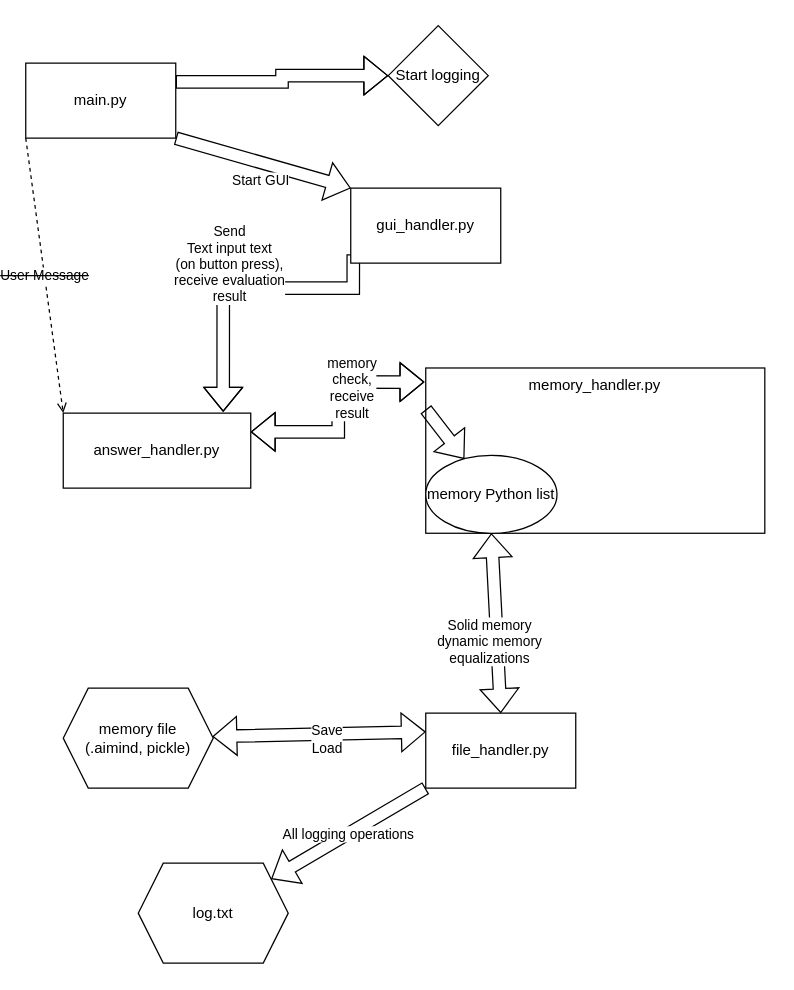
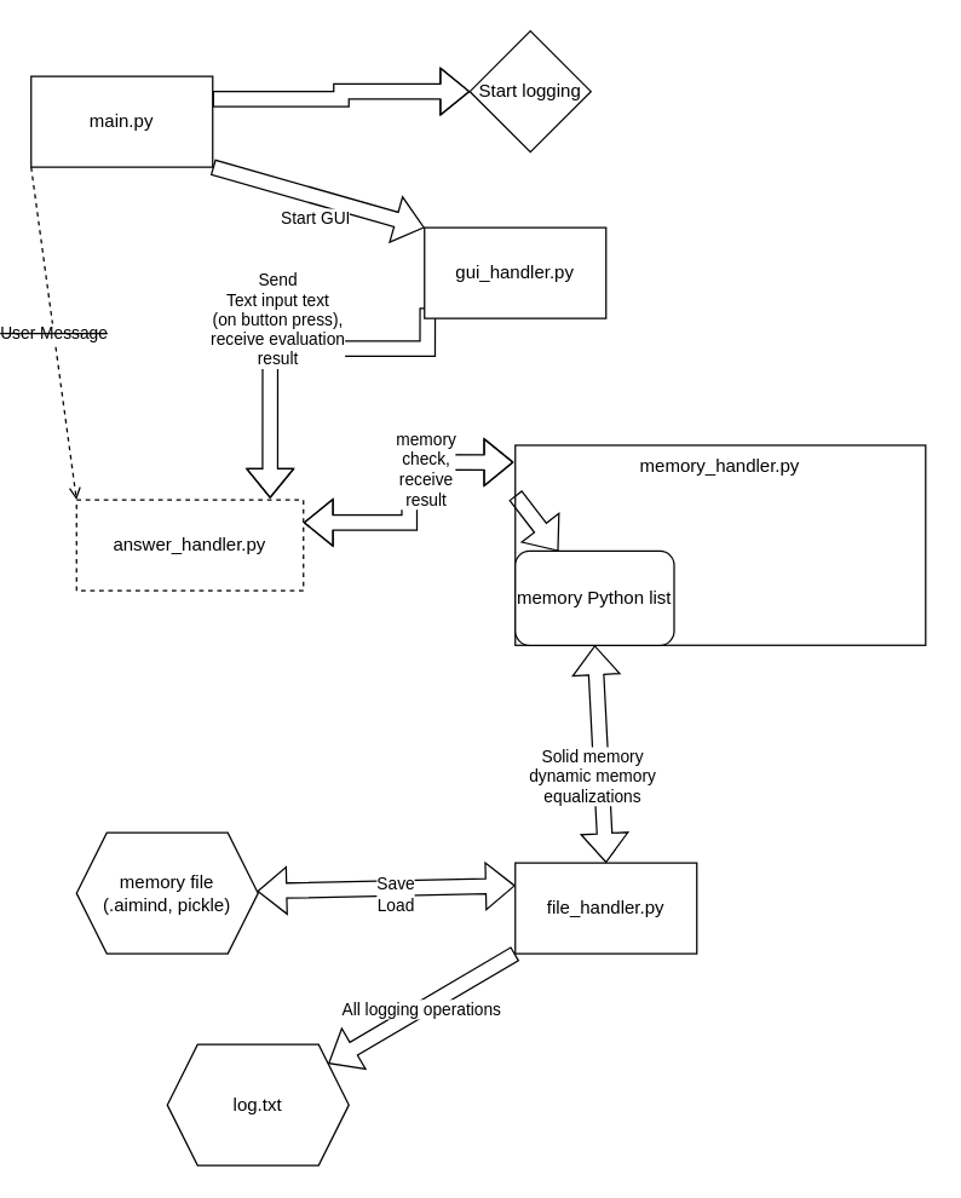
  <mxCell id="0" />
  <mxCell id="1" parent="0" />
  <mxCell id="2" value="&lt;strike&gt;User Message&lt;/strike&gt;" style="rounded=0;orthogonalLoop=1;jettySize=auto;html=1;startArrow=none;startFill=0;endArrow=open;endFill=0;strokeColor=default;dashed=1;entryX=0;entryY=0;entryDx=0;entryDy=0;exitX=0;exitY=1;exitDx=0;exitDy=0;" edge="1" parent="1" source="6" target="9"><mxGeometry relative="1" as="geometry" /></mxCell>
  <mxCell id="3" style="rounded=0;orthogonalLoop=1;jettySize=auto;html=1;exitX=1;exitY=1;exitDx=0;exitDy=0;startArrow=none;startFill=0;endArrow=block;endFill=0;strokeColor=default;shape=flexArrow;entryX=0;entryY=0;entryDx=0;entryDy=0;" edge="1" parent="1" source="6" target="17"><mxGeometry relative="1" as="geometry"><mxPoint x="300" y="315" as="targetPoint" /></mxGeometry></mxCell>
  <mxCell id="4" value="Start GUI" style="edgeLabel;html=1;align=center;verticalAlign=middle;resizable=0;points=[];" vertex="1" connectable="0" parent="3"><mxGeometry x="-0.595" relative="1" as="geometry"><mxPoint x="40" y="26" as="offset" /></mxGeometry></mxCell>
  <mxCell id="5" style="edgeStyle=orthogonalEdgeStyle;shape=flexArrow;rounded=0;orthogonalLoop=1;jettySize=auto;html=1;exitX=1;exitY=0.25;exitDx=0;exitDy=0;startArrow=none;startFill=0;endArrow=block;endFill=0;strokeColor=default;" edge="1" parent="1" source="6" target="24"><mxGeometry relative="1" as="geometry" /></mxCell>
  <mxCell id="6" value="main.py" style="rounded=0;whiteSpace=wrap;html=1;" vertex="1" parent="1"><mxGeometry x="20" y="50" width="120" height="60" as="geometry" /></mxCell>
  <mxCell id="7" style="edgeStyle=orthogonalEdgeStyle;shape=flexArrow;rounded=0;orthogonalLoop=1;jettySize=auto;html=1;exitX=1;exitY=0.25;exitDx=0;exitDy=0;entryX=-0.004;entryY=0.085;entryDx=0;entryDy=0;entryPerimeter=0;startArrow=block;startFill=0;endArrow=block;endFill=0;strokeColor=default;" edge="1" parent="1" source="9" target="12"><mxGeometry relative="1" as="geometry" /></mxCell>
  <mxCell id="8" value="memory&lt;br&gt;check,&lt;br&gt;receive&lt;br&gt;result" style="edgeLabel;html=1;align=center;verticalAlign=middle;resizable=0;points=[];" vertex="1" connectable="0" parent="7"><mxGeometry x="0.341" y="-4" relative="1" as="geometry"><mxPoint as="offset" /></mxGeometry></mxCell>
- <mxCell id="9" value="answer_handler.py" style="rounded=0;whiteSpace=wrap;html=1;" vertex="1" parent="1"><mxGeometry x="50" y="330" width="150" height="60" as="geometry" /></mxCell>
+ <mxCell id="9" value="answer_handler.py" style="rounded=0;whiteSpace=wrap;html=1;dashed=1;" vertex="1" parent="1"><mxGeometry x="50" y="330" width="150" height="60" as="geometry" /></mxCell>
  <mxCell id="10" value="memory file&lt;br&gt;(.aimind, pickle)" style="shape=hexagon;perimeter=hexagonPerimeter2;whiteSpace=wrap;html=1;fixedSize=1;" vertex="1" parent="1"><mxGeometry x="50" y="550" width="120" height="80" as="geometry" /></mxCell>
  <mxCell id="11" value="" style="group" vertex="1" connectable="0" parent="1"><mxGeometry x="340" y="293.89" width="271.25" height="132.222" as="geometry" /></mxCell>
  <mxCell id="12" value="memory_handler.py" style="rounded=0;whiteSpace=wrap;html=1;verticalAlign=top;" vertex="1" parent="11"><mxGeometry width="271.25" height="132.222" as="geometry" /></mxCell>
- <mxCell id="13" value="memory Python&amp;nbsp;list" style="ellipse;whiteSpace=wrap;html=1;" vertex="1" parent="11"><mxGeometry y="69.998" width="105" height="62.222" as="geometry" /></mxCell>
+ <mxCell id="13" value="memory Python&amp;nbsp;list" style="whiteSpace=wrap;html=1;rounded=1;" vertex="1" parent="11"><mxGeometry y="69.998" width="105" height="62.222" as="geometry" /></mxCell>
  <mxCell id="14" style="shape=flexArrow;rounded=0;orthogonalLoop=1;jettySize=auto;html=1;exitX=0;exitY=0.25;exitDx=0;exitDy=0;startArrow=none;startFill=0;endArrow=block;endFill=0;strokeColor=default;" edge="1" parent="11" source="12" target="13"><mxGeometry relative="1" as="geometry" /></mxCell>
  <mxCell id="15" style="edgeStyle=orthogonalEdgeStyle;shape=flexArrow;rounded=0;orthogonalLoop=1;jettySize=auto;html=1;exitX=0.017;exitY=0.883;exitDx=0;exitDy=0;entryX=0.853;entryY=-0.017;entryDx=0;entryDy=0;entryPerimeter=0;startArrow=none;startFill=0;endArrow=block;endFill=0;strokeColor=default;exitPerimeter=0;" edge="1" parent="1" source="17" target="9"><mxGeometry relative="1" as="geometry"><mxPoint x="300" y="356.98" as="sourcePoint" /><mxPoint x="147.05" y="570" as="targetPoint" /><Array as="points"><mxPoint x="282" y="230" /><mxPoint x="178" y="230" /></Array></mxGeometry></mxCell>
  <mxCell id="16" value="Send&lt;br&gt;Text input text&lt;br&gt;(on button press),&lt;br&gt;receive evaluation&lt;br&gt;result" style="edgeLabel;html=1;align=center;verticalAlign=middle;resizable=0;points=[];" vertex="1" connectable="0" parent="15"><mxGeometry x="-0.327" y="3" relative="1" as="geometry"><mxPoint x="-50" y="-23" as="offset" /></mxGeometry></mxCell>
  <mxCell id="17" value="gui_handler.py" style="rounded=0;whiteSpace=wrap;html=1;" vertex="1" parent="1"><mxGeometry x="280" y="150" width="120" height="60" as="geometry" /></mxCell>
  <mxCell id="18" style="edgeStyle=none;shape=flexArrow;rounded=0;orthogonalLoop=1;jettySize=auto;html=1;exitX=0;exitY=0.25;exitDx=0;exitDy=0;startArrow=block;startFill=0;endArrow=block;endFill=0;strokeColor=default;" edge="1" parent="1" source="21" target="10"><mxGeometry relative="1" as="geometry" /></mxCell>
  <mxCell id="19" value="Save&lt;br&gt;Load" style="edgeLabel;html=1;align=center;verticalAlign=middle;resizable=0;points=[];" vertex="1" connectable="0" parent="18"><mxGeometry x="-0.342" y="5" relative="1" as="geometry"><mxPoint x="-24" y="-1" as="offset" /></mxGeometry></mxCell>
  <mxCell id="20" value="All logging operations" style="shape=flexArrow;rounded=0;orthogonalLoop=1;jettySize=auto;html=1;exitX=0;exitY=1;exitDx=0;exitDy=0;startArrow=none;startFill=0;endArrow=block;endFill=0;strokeColor=default;" edge="1" parent="1" source="21" target="25"><mxGeometry relative="1" as="geometry"><mxPoint x="275.714" y="665.714" as="targetPoint" /></mxGeometry></mxCell>
  <mxCell id="21" value="file_handler.py" style="rounded=0;whiteSpace=wrap;html=1;" vertex="1" parent="1"><mxGeometry x="340" y="570" width="120" height="60" as="geometry" /></mxCell>
  <mxCell id="22" style="edgeStyle=none;shape=flexArrow;rounded=0;orthogonalLoop=1;jettySize=auto;html=1;exitX=0.5;exitY=1;exitDx=0;exitDy=0;entryX=0.5;entryY=0;entryDx=0;entryDy=0;startArrow=block;startFill=0;endArrow=block;endFill=0;strokeColor=default;" edge="1" parent="1" source="13" target="21"><mxGeometry relative="1" as="geometry" /></mxCell>
  <mxCell id="23" value="Solid memory&lt;br&gt;dynamic memory&lt;br&gt;equalizations" style="edgeLabel;html=1;align=center;verticalAlign=middle;resizable=0;points=[];" vertex="1" connectable="0" parent="22"><mxGeometry x="-0.261" y="-2" relative="1" as="geometry"><mxPoint x="-3" y="33" as="offset" /></mxGeometry></mxCell>
  <mxCell id="24" value="Start logging" style="rhombus;whiteSpace=wrap;html=1;" vertex="1" parent="1"><mxGeometry x="310" y="20" width="80" height="80" as="geometry" /></mxCell>
  <mxCell id="25" value="log.txt" style="shape=hexagon;perimeter=hexagonPerimeter2;whiteSpace=wrap;html=1;fixedSize=1;" vertex="1" parent="1"><mxGeometry x="110" y="690" width="120" height="80" as="geometry" /></mxCell>
